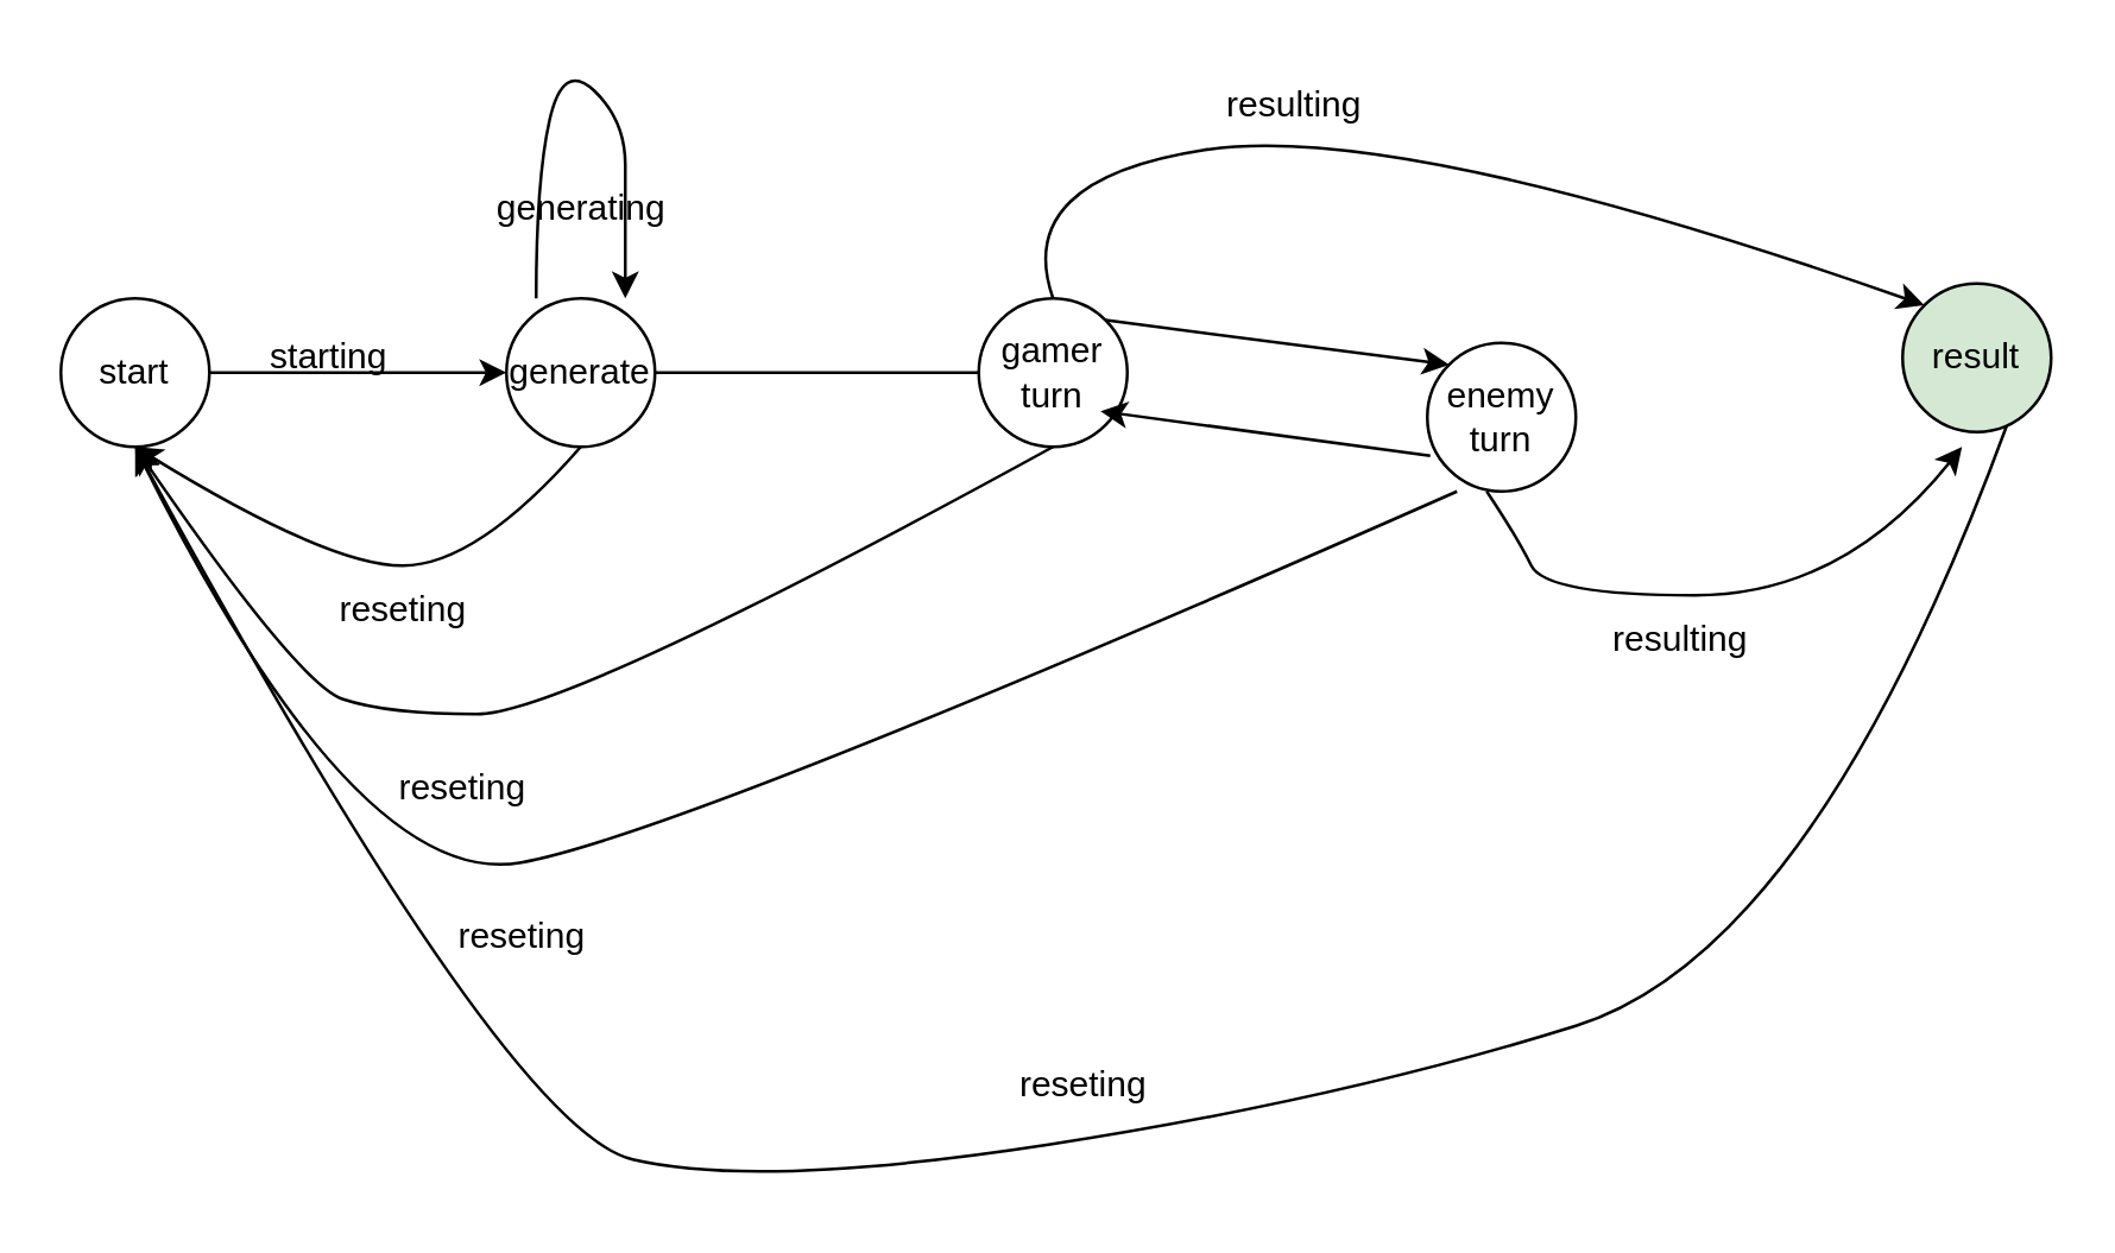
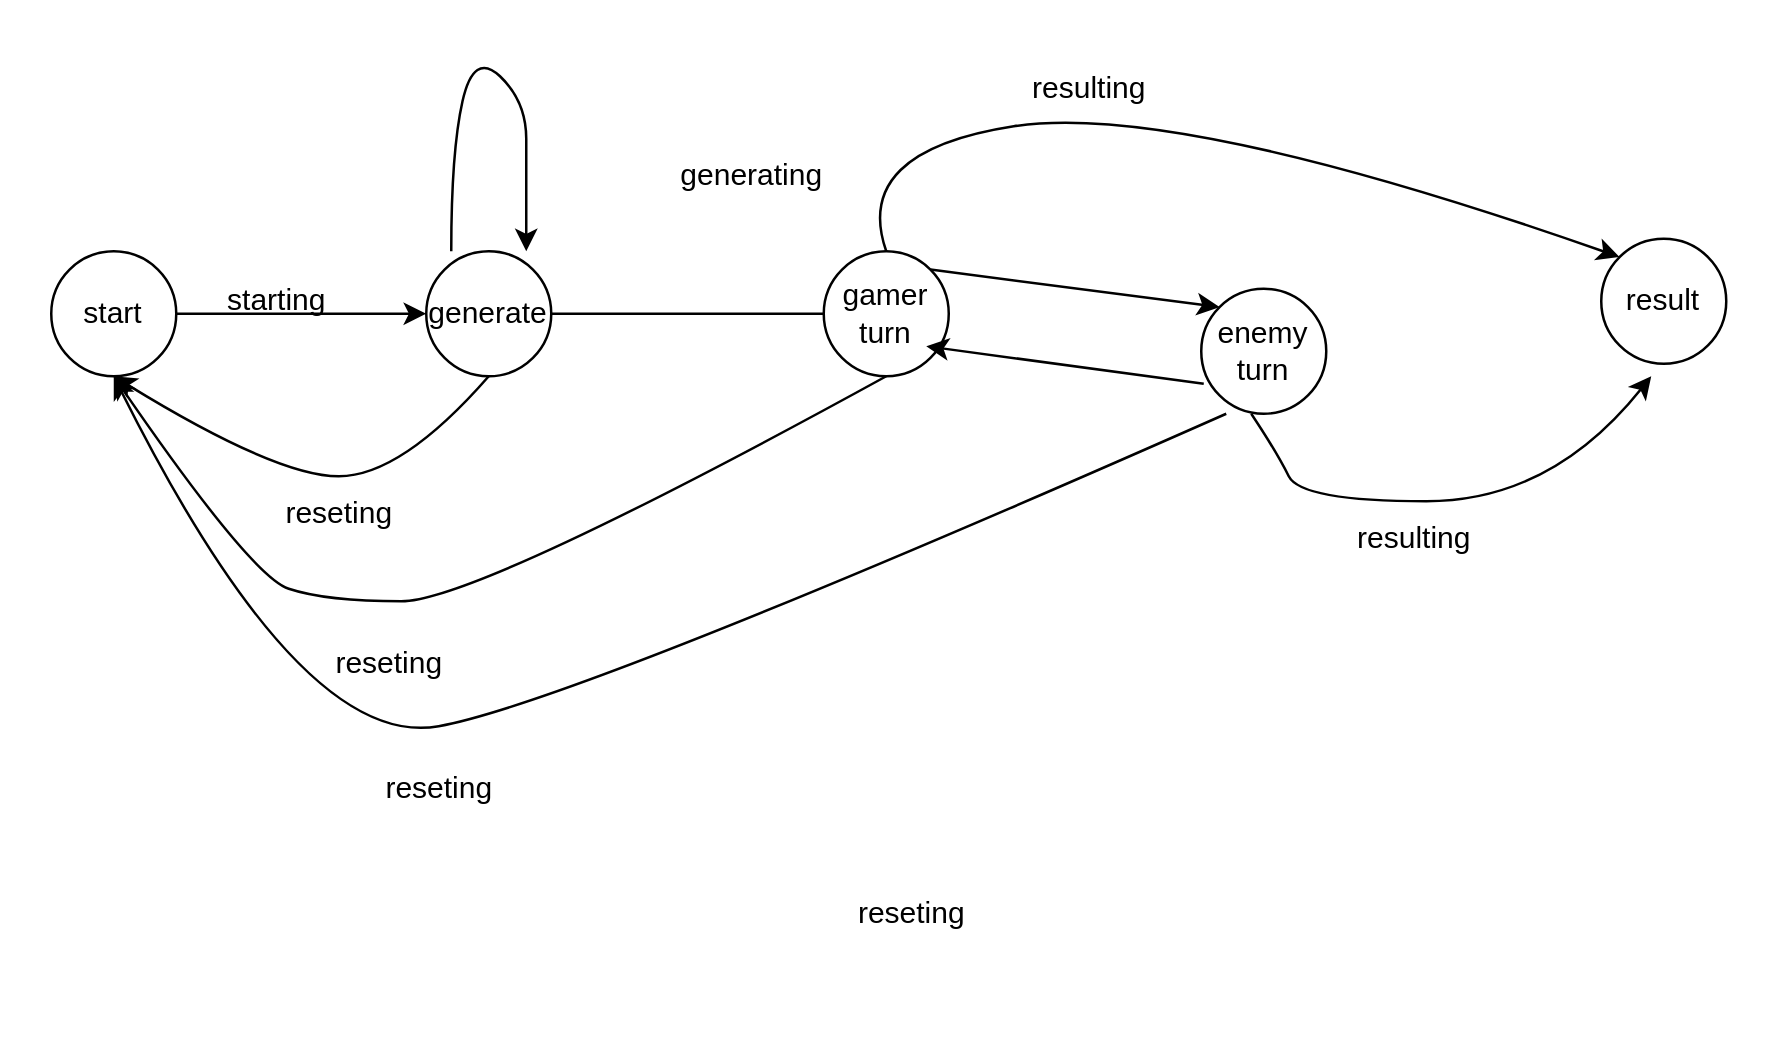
  <mxCell id="0" />
  <mxCell id="1" parent="0" />
  <mxCell id="2" value="start" style="ellipse;whiteSpace=wrap;html=1;aspect=fixed;" vertex="1" parent="1"><mxGeometry x="20" y="100" width="50" height="50" as="geometry" /></mxCell>
  <mxCell id="3" value="generate" style="ellipse;whiteSpace=wrap;html=1;aspect=fixed;" vertex="1" parent="1"><mxGeometry x="170" y="100" width="50" height="50" as="geometry" /></mxCell>
  <mxCell id="4" value="" style="endArrow=classic;html=1;rounded=0;exitX=1;exitY=0.5;exitDx=0;exitDy=0;entryX=0;entryY=0.5;entryDx=0;entryDy=0;" edge="1" parent="1" source="2" target="3"><mxGeometry width="50" height="50" relative="1" as="geometry"><mxPoint x="330" y="320" as="sourcePoint" /><mxPoint x="380" y="270" as="targetPoint" /></mxGeometry></mxCell>
  <mxCell id="5" value="starting" style="text;html=1;align=center;verticalAlign=middle;resizable=0;points=[];autosize=1;strokeColor=none;fillColor=none;" vertex="1" parent="1"><mxGeometry x="80" y="105" width="60" height="30" as="geometry" /></mxCell>
  <mxCell id="6" value="" style="curved=1;endArrow=classic;html=1;rounded=0;" edge="1" parent="1"><mxGeometry width="50" height="50" relative="1" as="geometry"><mxPoint x="180" y="100" as="sourcePoint" /><mxPoint x="210" y="100" as="targetPoint" /><Array as="points"><mxPoint x="180" y="60" /><mxPoint x="189" y="20" /><mxPoint x="210" y="40" /><mxPoint x="210" y="70" /></Array></mxGeometry></mxCell>
- <mxCell id="7" value="generating" style="text;html=1;align=center;verticalAlign=middle;resizable=0;points=[];autosize=1;strokeColor=none;fillColor=none;" vertex="1" parent="1"><mxGeometry x="155" y="55" width="80" height="30" as="geometry" /></mxCell>
+ <mxCell id="7" value="generating" style="text;html=1;align=center;verticalAlign=middle;resizable=0;points=[];autosize=1;strokeColor=none;fillColor=none;" vertex="1" parent="1"><mxGeometry x="260" y="55" width="80" height="30" as="geometry" /></mxCell>
  <mxCell id="8" value="&lt;div&gt;gamer&lt;/div&gt;&lt;div&gt;turn&lt;br&gt;&lt;/div&gt;" style="ellipse;whiteSpace=wrap;html=1;aspect=fixed;" vertex="1" parent="1"><mxGeometry x="329" y="100" width="50" height="50" as="geometry" /></mxCell>
  <mxCell id="9" value="" style="endArrow=none;html=1;rounded=0;exitX=1;exitY=0.5;exitDx=0;exitDy=0;entryX=0;entryY=0.5;entryDx=0;entryDy=0;" edge="1" parent="1" source="3" target="8"><mxGeometry width="50" height="50" relative="1" as="geometry"><mxPoint x="330" y="270" as="sourcePoint" /><mxPoint x="380" y="220" as="targetPoint" /></mxGeometry></mxCell>
  <mxCell id="10" value="&lt;div&gt;enemy&lt;/div&gt;&lt;div&gt;turn&lt;br&gt;&lt;/div&gt;" style="ellipse;whiteSpace=wrap;html=1;aspect=fixed;" vertex="1" parent="1"><mxGeometry x="480" y="115" width="50" height="50" as="geometry" /></mxCell>
  <mxCell id="11" value="" style="endArrow=classic;html=1;rounded=0;exitX=1;exitY=0;exitDx=0;exitDy=0;entryX=0;entryY=0;entryDx=0;entryDy=0;" edge="1" parent="1" source="8" target="10"><mxGeometry width="50" height="50" relative="1" as="geometry"><mxPoint x="330" y="270" as="sourcePoint" /><mxPoint x="380" y="220" as="targetPoint" /></mxGeometry></mxCell>
  <mxCell id="12" value="" style="endArrow=classic;html=1;rounded=0;exitX=0.02;exitY=0.76;exitDx=0;exitDy=0;exitPerimeter=0;" edge="1" parent="1" source="10"><mxGeometry width="50" height="50" relative="1" as="geometry"><mxPoint x="330" y="270" as="sourcePoint" /><mxPoint x="370" y="138" as="targetPoint" /></mxGeometry></mxCell>
- <mxCell id="13" value="result" style="ellipse;whiteSpace=wrap;html=1;aspect=fixed;fillColor=#d5e8d4;" vertex="1" parent="1"><mxGeometry x="640" y="95" width="50" height="50" as="geometry" /></mxCell>
+ <mxCell id="13" value="result" style="ellipse;whiteSpace=wrap;html=1;aspect=fixed;" vertex="1" parent="1"><mxGeometry x="640" y="95" width="50" height="50" as="geometry" /></mxCell>
  <mxCell id="14" value="" style="curved=1;endArrow=classic;html=1;rounded=0;exitX=0.5;exitY=0;exitDx=0;exitDy=0;entryX=0;entryY=0;entryDx=0;entryDy=0;" edge="1" parent="1" source="8" target="13"><mxGeometry width="50" height="50" relative="1" as="geometry"><mxPoint x="330" y="270" as="sourcePoint" /><mxPoint x="380" y="220" as="targetPoint" /><Array as="points"><mxPoint x="340" y="60" /><mxPoint x="470" y="40" /></Array></mxGeometry></mxCell>
  <mxCell id="15" value="" style="curved=1;endArrow=classic;html=1;rounded=0;exitX=0.4;exitY=1;exitDx=0;exitDy=0;exitPerimeter=0;" edge="1" parent="1" source="10"><mxGeometry width="50" height="50" relative="1" as="geometry"><mxPoint x="330" y="270" as="sourcePoint" /><mxPoint x="660" y="150" as="targetPoint" /><Array as="points"><mxPoint x="510" y="180" /><mxPoint x="520" y="200" /><mxPoint x="620" y="200" /></Array></mxGeometry></mxCell>
  <mxCell id="16" value="resulting" style="text;html=1;align=center;verticalAlign=middle;resizable=0;points=[];autosize=1;strokeColor=none;fillColor=none;" vertex="1" parent="1"><mxGeometry x="400" width="70" height="30" as="geometry" y="20" /></mxCell>
  <mxCell id="17" value="resulting" style="text;html=1;align=center;verticalAlign=middle;resizable=0;points=[];autosize=1;strokeColor=none;fillColor=none;" vertex="1" parent="1"><mxGeometry x="530" y="200" width="70" height="30" as="geometry" /></mxCell>
  <mxCell id="18" value="" style="curved=1;endArrow=classic;html=1;rounded=0;exitX=0.5;exitY=1;exitDx=0;exitDy=0;entryX=0.5;entryY=1;entryDx=0;entryDy=0;" edge="1" parent="1" source="3" target="2"><mxGeometry width="50" height="50" relative="1" as="geometry"><mxPoint x="330" y="270" as="sourcePoint" /><mxPoint x="380" y="220" as="targetPoint" /><Array as="points"><mxPoint x="160" y="190" /><mxPoint x="110" y="190" /></Array></mxGeometry></mxCell>
  <mxCell id="19" value="reseting" style="text;html=1;align=center;verticalAlign=middle;resizable=0;points=[];autosize=1;strokeColor=none;fillColor=none;" vertex="1" parent="1"><mxGeometry x="100" y="190" width="70" height="30" as="geometry" /></mxCell>
  <mxCell id="20" value="" style="curved=1;endArrow=classic;html=1;rounded=0;exitX=0.5;exitY=1;exitDx=0;exitDy=0;entryX=0.5;entryY=1;entryDx=0;entryDy=0;" edge="1" parent="1" source="8" target="2"><mxGeometry width="50" height="50" relative="1" as="geometry"><mxPoint x="110" y="320" as="sourcePoint" /><mxPoint x="-40" y="320" as="targetPoint" /><Array as="points"><mxPoint x="190" y="240" /><mxPoint x="130" y="240" /><mxPoint x="100" y="230" /></Array></mxGeometry></mxCell>
  <mxCell id="21" value="reseting" style="text;html=1;align=center;verticalAlign=middle;resizable=0;points=[];autosize=1;strokeColor=none;fillColor=none;" vertex="1" parent="1"><mxGeometry x="120" y="250" width="70" height="30" as="geometry" /></mxCell>
  <mxCell id="22" value="" style="curved=1;endArrow=classic;html=1;rounded=0;exitX=0.2;exitY=1;exitDx=0;exitDy=0;entryX=0.5;entryY=1;entryDx=0;entryDy=0;exitPerimeter=0;" edge="1" parent="1" source="10" target="2"><mxGeometry width="50" height="50" relative="1" as="geometry"><mxPoint x="270" y="320" as="sourcePoint" /><mxPoint x="-39" y="320" as="targetPoint" /><Array as="points"><mxPoint x="230" y="280" /><mxPoint x="120" y="300" /></Array></mxGeometry></mxCell>
  <mxCell id="23" value="reseting" style="text;html=1;align=center;verticalAlign=middle;resizable=0;points=[];autosize=1;strokeColor=none;fillColor=none;" vertex="1" parent="1"><mxGeometry x="140" y="300" width="70" height="30" as="geometry" /></mxCell>
- <mxCell id="24" value="" style="curved=1;endArrow=classic;html=1;rounded=0;exitX=0.7;exitY=0.96;exitDx=0;exitDy=0;entryX=0.5;entryY=1;entryDx=0;entryDy=0;exitPerimeter=0;" edge="1" parent="1" source="13" target="2"><mxGeometry width="50" height="50" relative="1" as="geometry"><mxPoint x="535" y="290" as="sourcePoint" /><mxPoint x="70" y="290" as="targetPoint" /><Array as="points"><mxPoint x="610" y="320" /><mxPoint x="450" y="370" /><mxPoint x="255" y="400" /><mxPoint x="170" y="380" /></Array></mxGeometry></mxCell>
  <mxCell id="25" value="reseting" style="text;html=1;align=center;verticalAlign=middle;resizable=0;points=[];autosize=1;strokeColor=none;fillColor=none;" vertex="1" parent="1"><mxGeometry x="329" y="350" width="70" height="30" as="geometry" /></mxCell>
